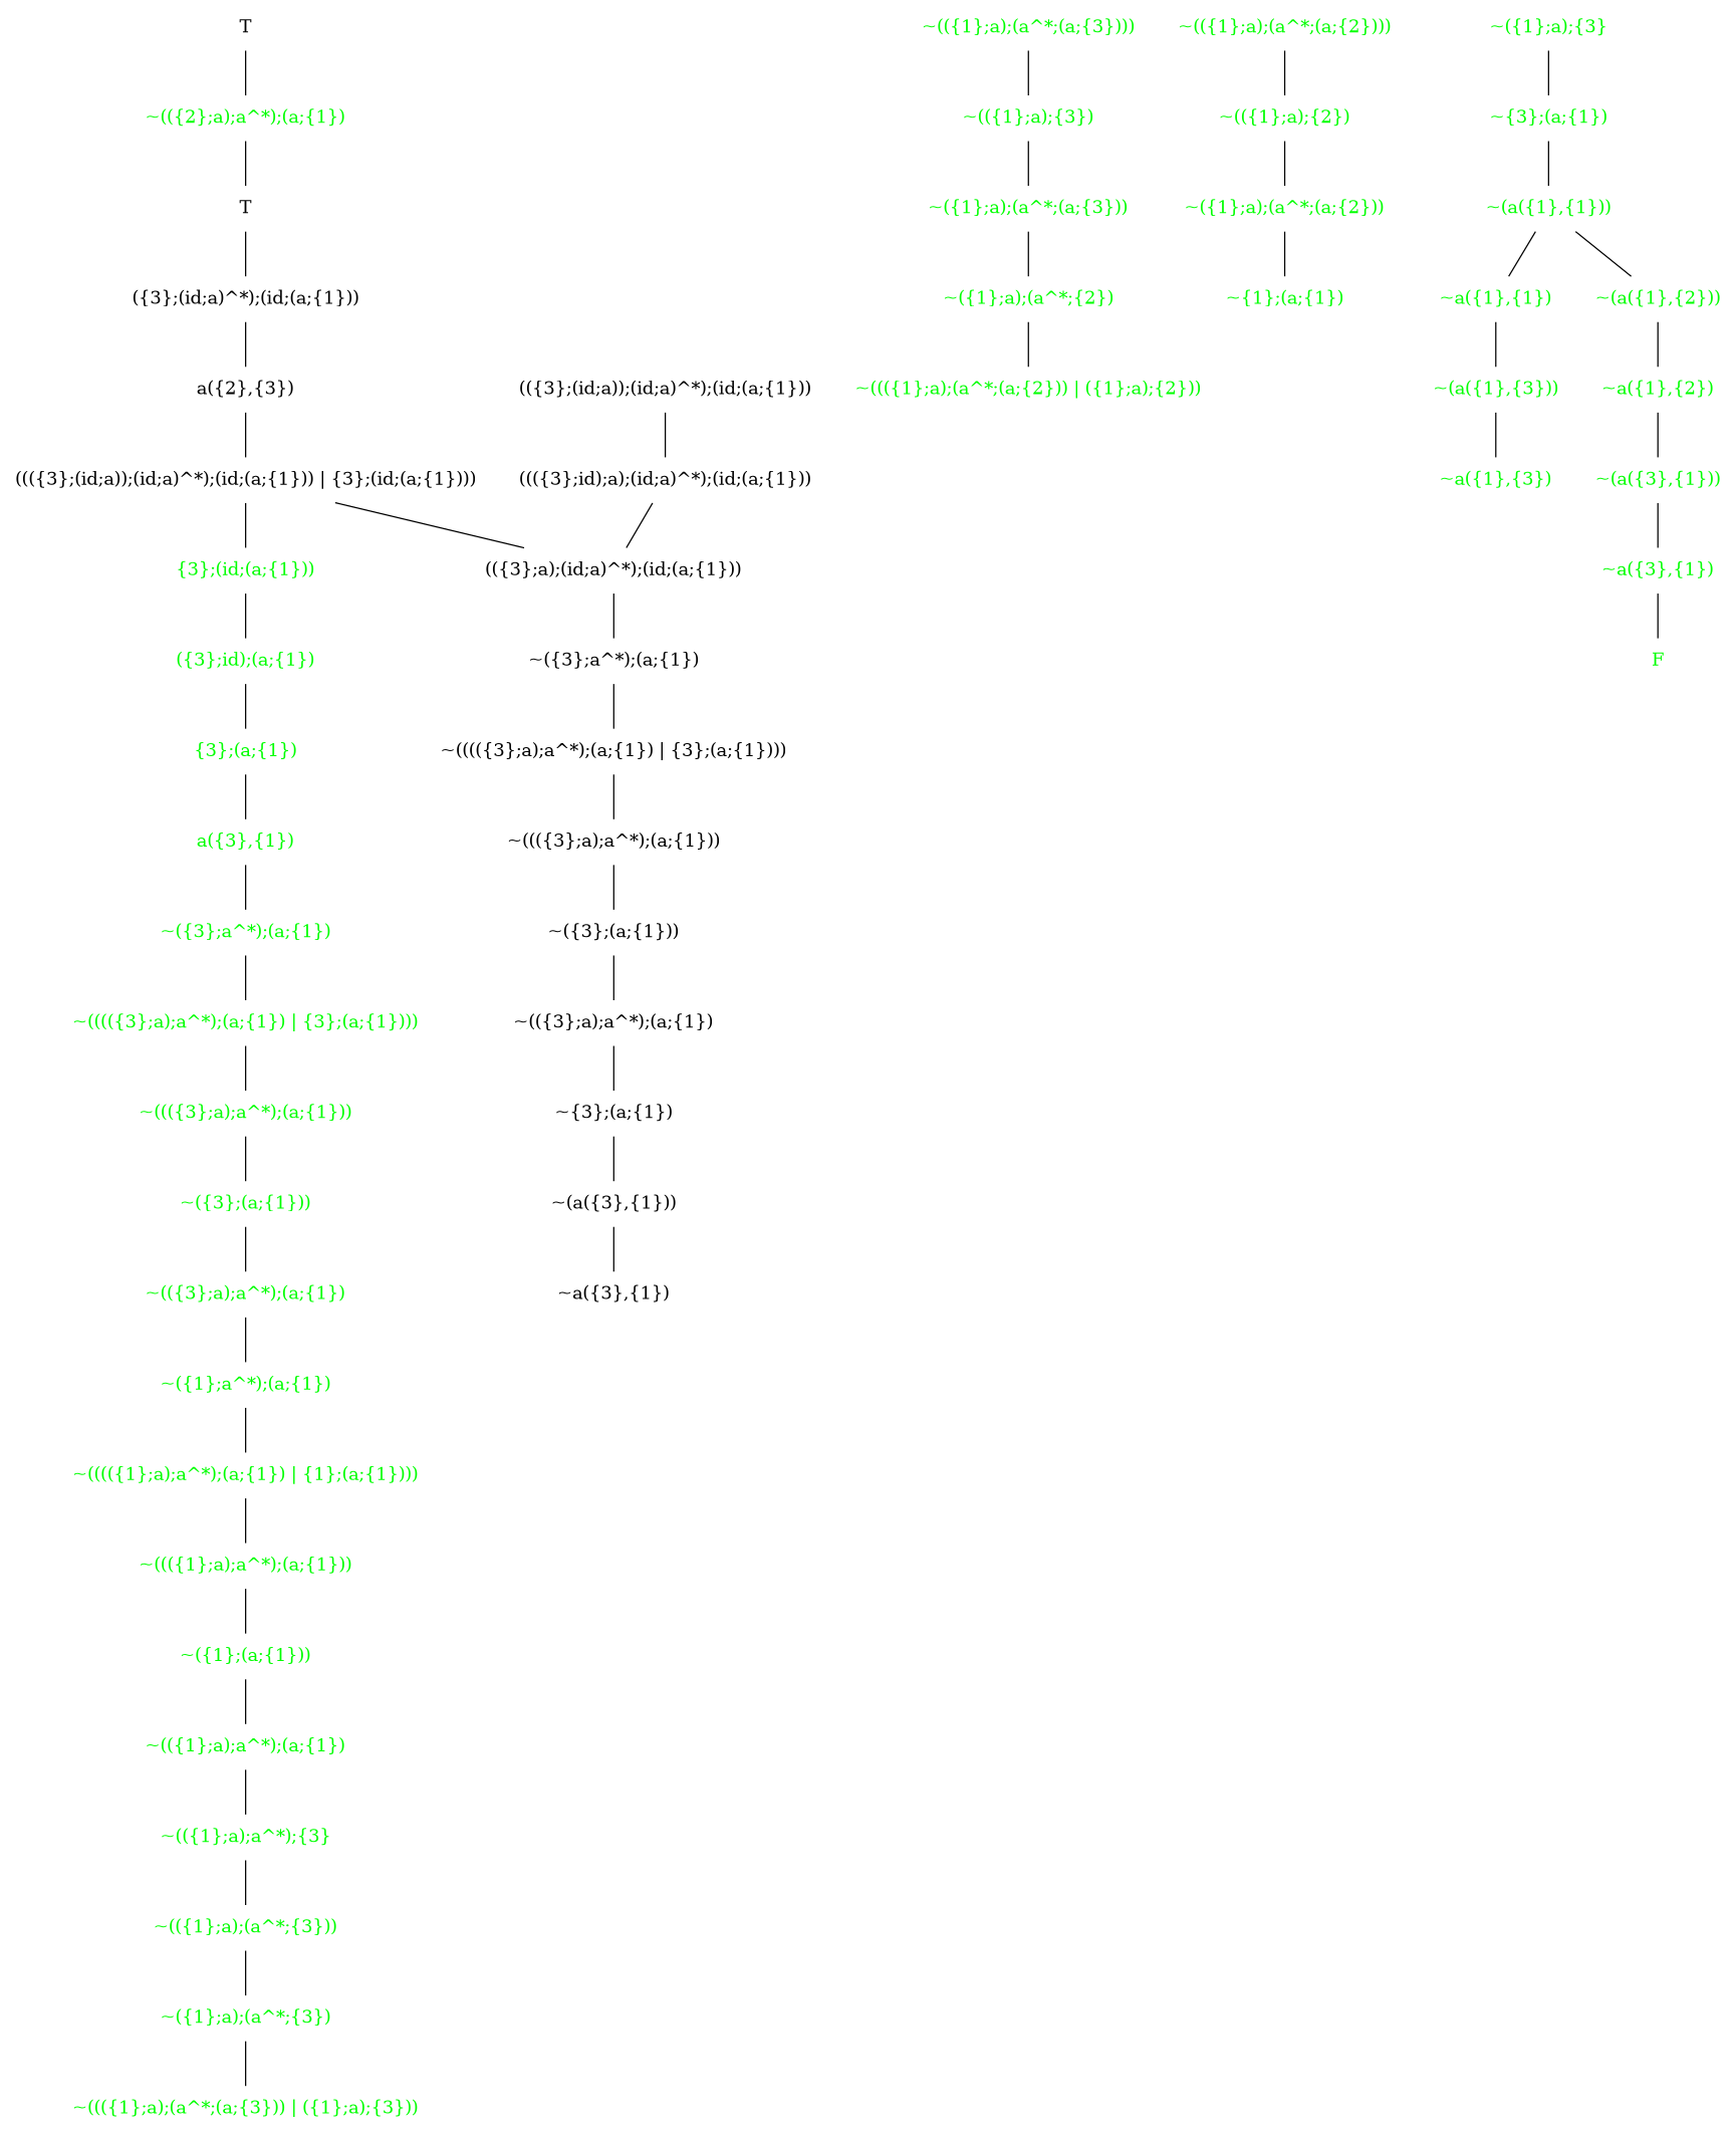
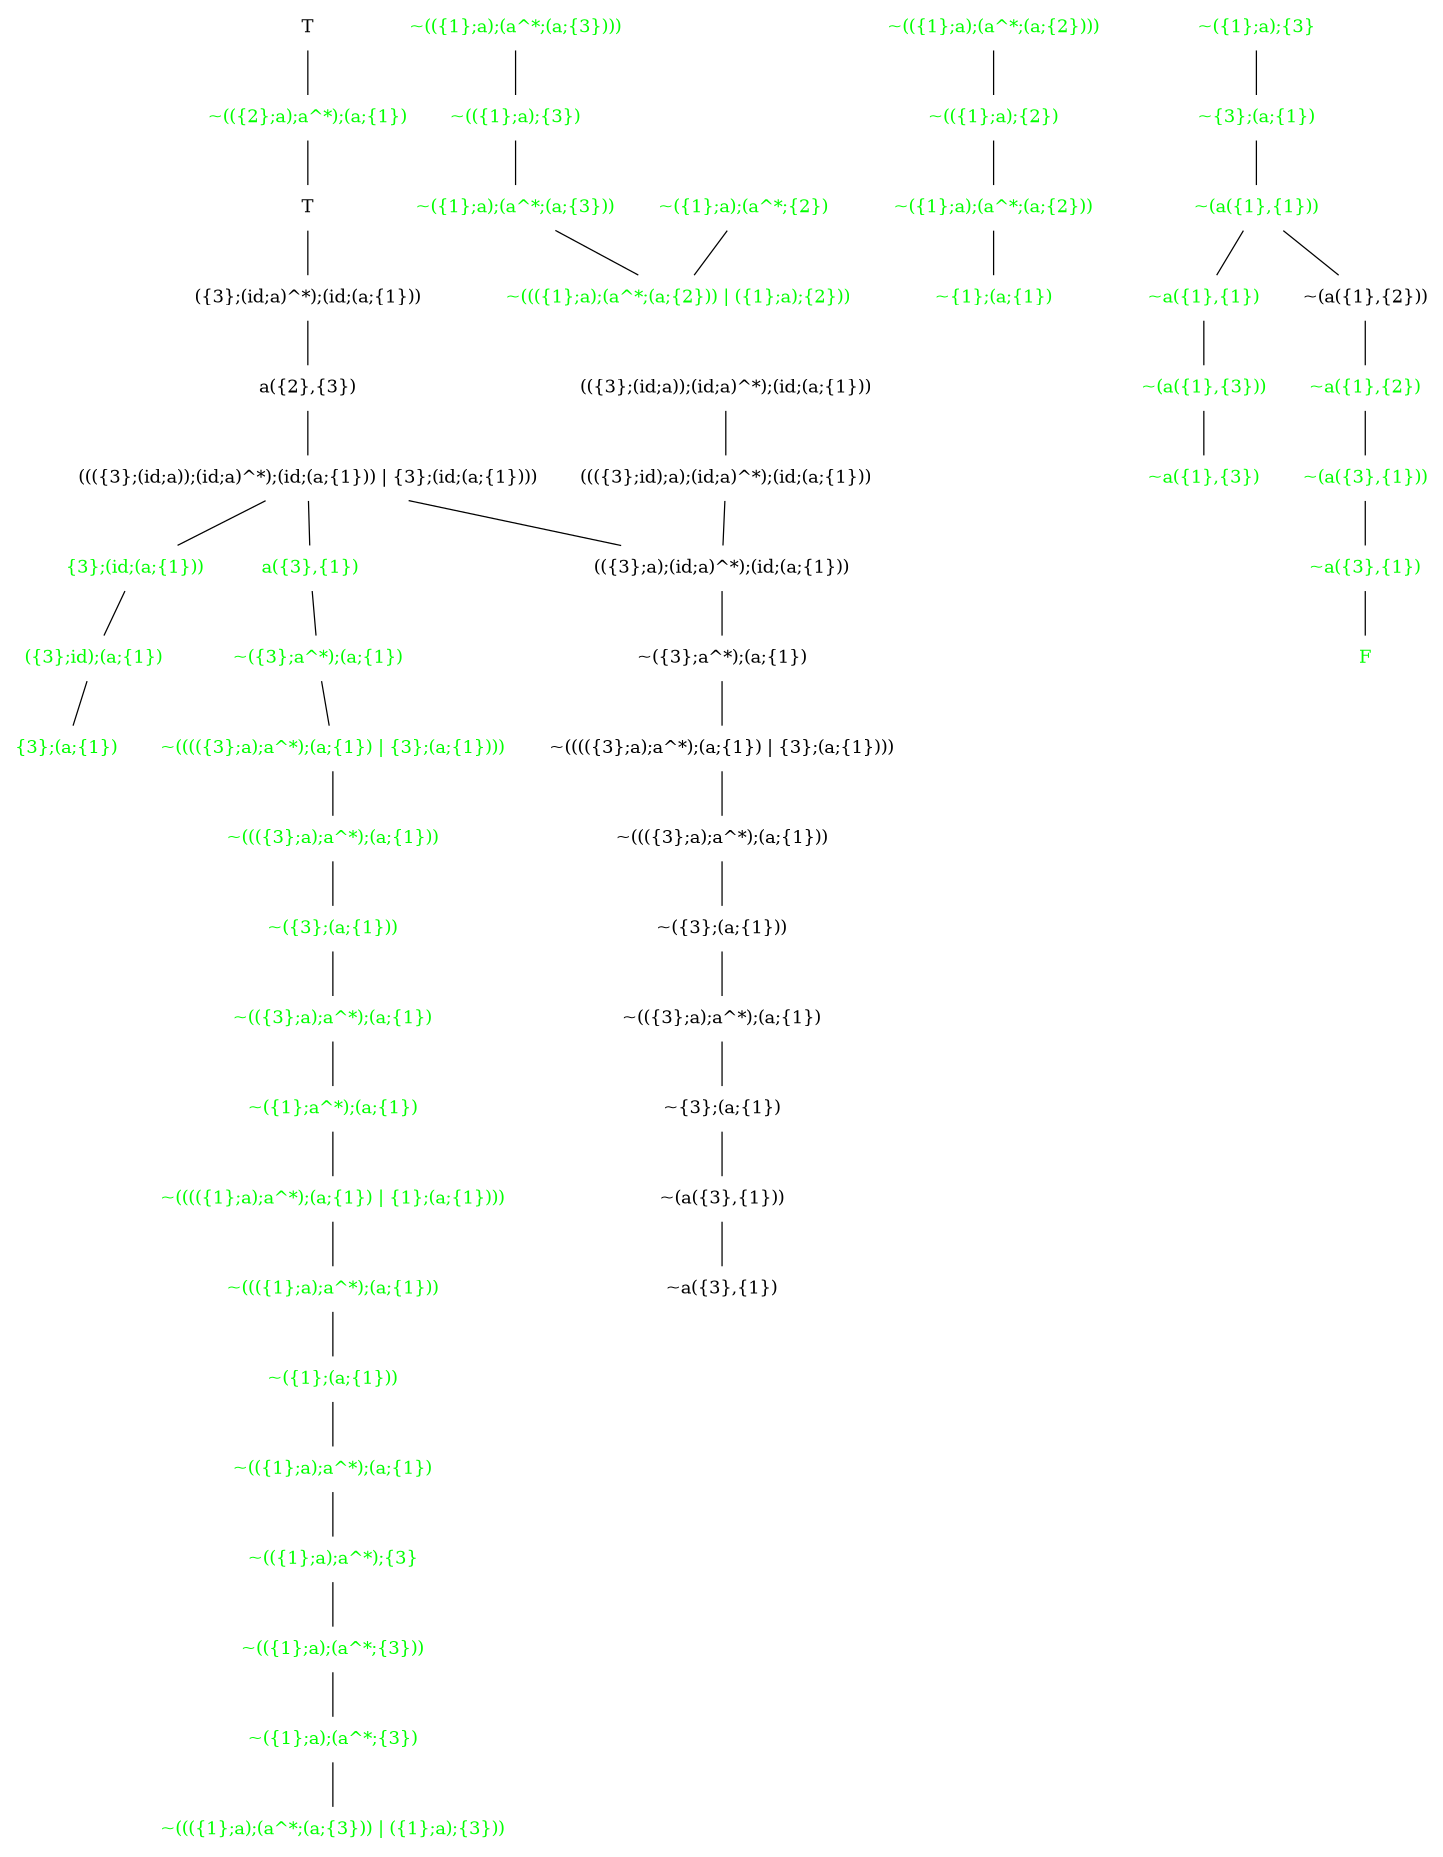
  graph {
    node [shape=plaintext fontcolor=green]
    n1 [label=T fontcolor=""]
    n2 [label="~(({2};a);a^*);(a;{1})"]
    n3 [label=T fontcolor=""]
    n4 [label="({3};(id;a)^*);(id;(a;{1}))" fontcolor=""]
    n5 [label="a({2},{3})" fontcolor=""]
    n6 [label="((({3};(id;a));(id;a)^*);(id;(a;{1})) | {3};(id;(a;{1})))" fontcolor=""]
    n7 [label="{3};(id;(a;{1}))"]
    n8 [label="(({3};a);(id;a)^*);(id;(a;{1}))" fontcolor=""]
    n9 [label="(({3};(id;a));(id;a)^*);(id;(a;{1}))" fontcolor=""]
    n10 [label="((({3};id);a);(id;a)^*);(id;(a;{1}))" fontcolor=""]
    n11 [label="({3};id);(a;{1})"]
    n12 [label="~({3};a^*);(a;{1})" fontcolor=""]
    n13 [label="~(((({3};a);a^*);(a;{1}) | {3};(a;{1})))" fontcolor=""]
    n14 [label="~((({3};a);a^*);(a;{1}))" fontcolor=""]
    n15 [label="~({3};(a;{1}))" fontcolor=""]
    n16 [label="~(({3};a);a^*);(a;{1})" fontcolor=""]
    n17 [label="~{3};(a;{1})" fontcolor=""]
    n18 [label="~(a({3},{1}))" fontcolor=""]
    n19 [label="~a({3},{1})" fontcolor=""]
    n20 [label="{3};(a;{1})"]
    n21 [label="a({3},{1})"]
    n22 [label="~({3};a^*);(a;{1})"]
    n23 [label="~(((({3};a);a^*);(a;{1}) | {3};(a;{1})))"]
    n24 [label="~((({3};a);a^*);(a;{1}))"]
    n25 [label="~({3};(a;{1}))"]
    n26 [label="~(({3};a);a^*);(a;{1})"]
    n27 [label="~({1};a^*);(a;{1})"]
    n28 [label="~(((({1};a);a^*);(a;{1}) | {1};(a;{1})))"]
    n29 [label="~((({1};a);a^*);(a;{1}))"]
    n30 [label="~({1};(a;{1}))"]
    n31 [label="~(({1};a);a^*);(a;{1})"]
    n32 [label="~(({1};a);a^*);{3}"]
    n33 [label="~(({1};a);(a^*;{3}))"]
    n34 [label="~({1};a);(a^*;{3})"]
    n35 [label="~((({1};a);(a^*;(a;{3})) | ({1};a);{3}))"]
    n36 [label="~(({1};a);(a^*;(a;{3})))"]
    n37 [label="~(({1};a);{3})"]
    n38 [label="~({1};a);(a^*;(a;{3}))"]
    n39 [label="~({1};a);(a^*;{2})"]
    n40 [label="~((({1};a);(a^*;(a;{2})) | ({1};a);{2}))"]
    n41 [label="~(({1};a);(a^*;(a;{2})))"]
    n42 [label="~(({1};a);{2})"]
    n43 [label="~({1};a);(a^*;(a;{2}))"]
    n44 [label="~{1};(a;{1})"]
    n45 [label="~({1};a);{3}"]
    n46 [label="~{3};(a;{1})"]
    n47 [label="~(a({1},{1}))"]
    n48 [label="~a({1},{1})"]
-   n49 [label="~(a({1},{2}))"]
+   n49 [fontcolor=black label="~(a({1},{2}))"]
    n50 [label="~(a({1},{3}))"]
    n51 [label="~a({1},{3})"]
    n52 [label="~a({1},{2})"]
    n53 [label="~(a({3},{1}))"]
    n54 [label="~a({3},{1})"]
    n55 [label=F]
    n1 -- n2
    n2 -- n3
    n3 -- n4
    n4 -- n5
    n5 -- n6
    n6 -- n7
    n6 -- n8
    n7 -- n11
    n8 -- n12
    n9 -- n10
    n10 -- n8
    n11 -- n20
    n12 -- n13
    n13 -- n14
    n14 -- n15
    n15 -- n16
    n16 -- n17
    n17 -- n18
    n18 -- n19
-   n20 -- n21
+   n6 -- n21
    n21 -- n22
    n22 -- n23
    n23 -- n24
    n24 -- n25
    n25 -- n26
    n26 -- n27
    n27 -- n28
    n28 -- n29
    n29 -- n30
    n30 -- n31
    n31 -- n32
    n32 -- n33
    n33 -- n34
    n34 -- n35
    n36 -- n37
    n37 -- n38
-   n38 -- n39
+   n38 -- n40
    n39 -- n40
    n41 -- n42
    n42 -- n43
    n43 -- n44
    n45 -- n46
    n46 -- n47
    n47 -- n48
    n47 -- n49
    n48 -- n50
    n49 -- n52
    n50 -- n51
    n52 -- n53
    n53 -- n54
    n54 -- n55
  }
